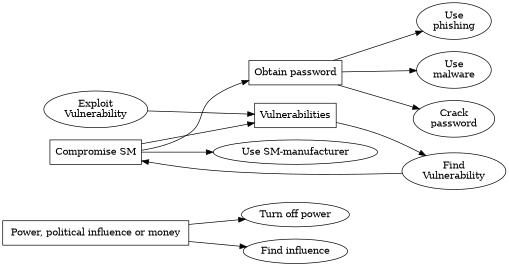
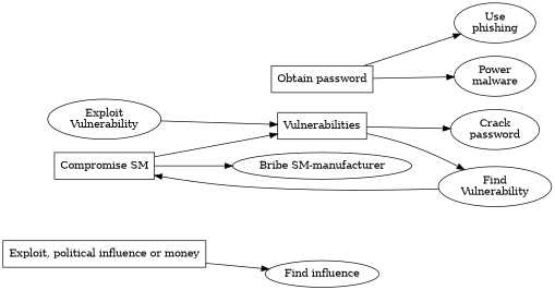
  digraph {
    rankdir=LR
    node [fillcolor=white style=filled]
-   n1 [label="Power, political influence or money" shape=AND]
-   n2 [label="Turn off power"]
+   n1 [label="Exploit, political influence or money" shape=AND]
    n3 [label="Find influence"]
    n4 [label="Compromise SM" shape=OR]
    n5 [label="Obtain password" shape=OR]
-   n6 [label="Use SM-manufacturer"]
+   n6 [label="Bribe SM-manufacturer"]
    n7 [label=Vulnerabilities shape=AND]
    n8 [label="Use\nphishing"]
-   n9 [label="Use\nmalware"]
+   n9 [label="Power\nmalware"]
    n10 [label="Crack\npassword"]
    n11 [label="Find\nVulnerability"]
    n12 [label="Exploit\nVulnerability"]
-   n1 -> n2
    n1 -> n3
-   n4 -> n5
    n4 -> n6
    n4 -> n7
    n5 -> n8
    n5 -> n9
-   n5 -> n10
+   n7 -> n10
    n7 -> n11
    n11 -> n4
    n12 -> n7
  }
